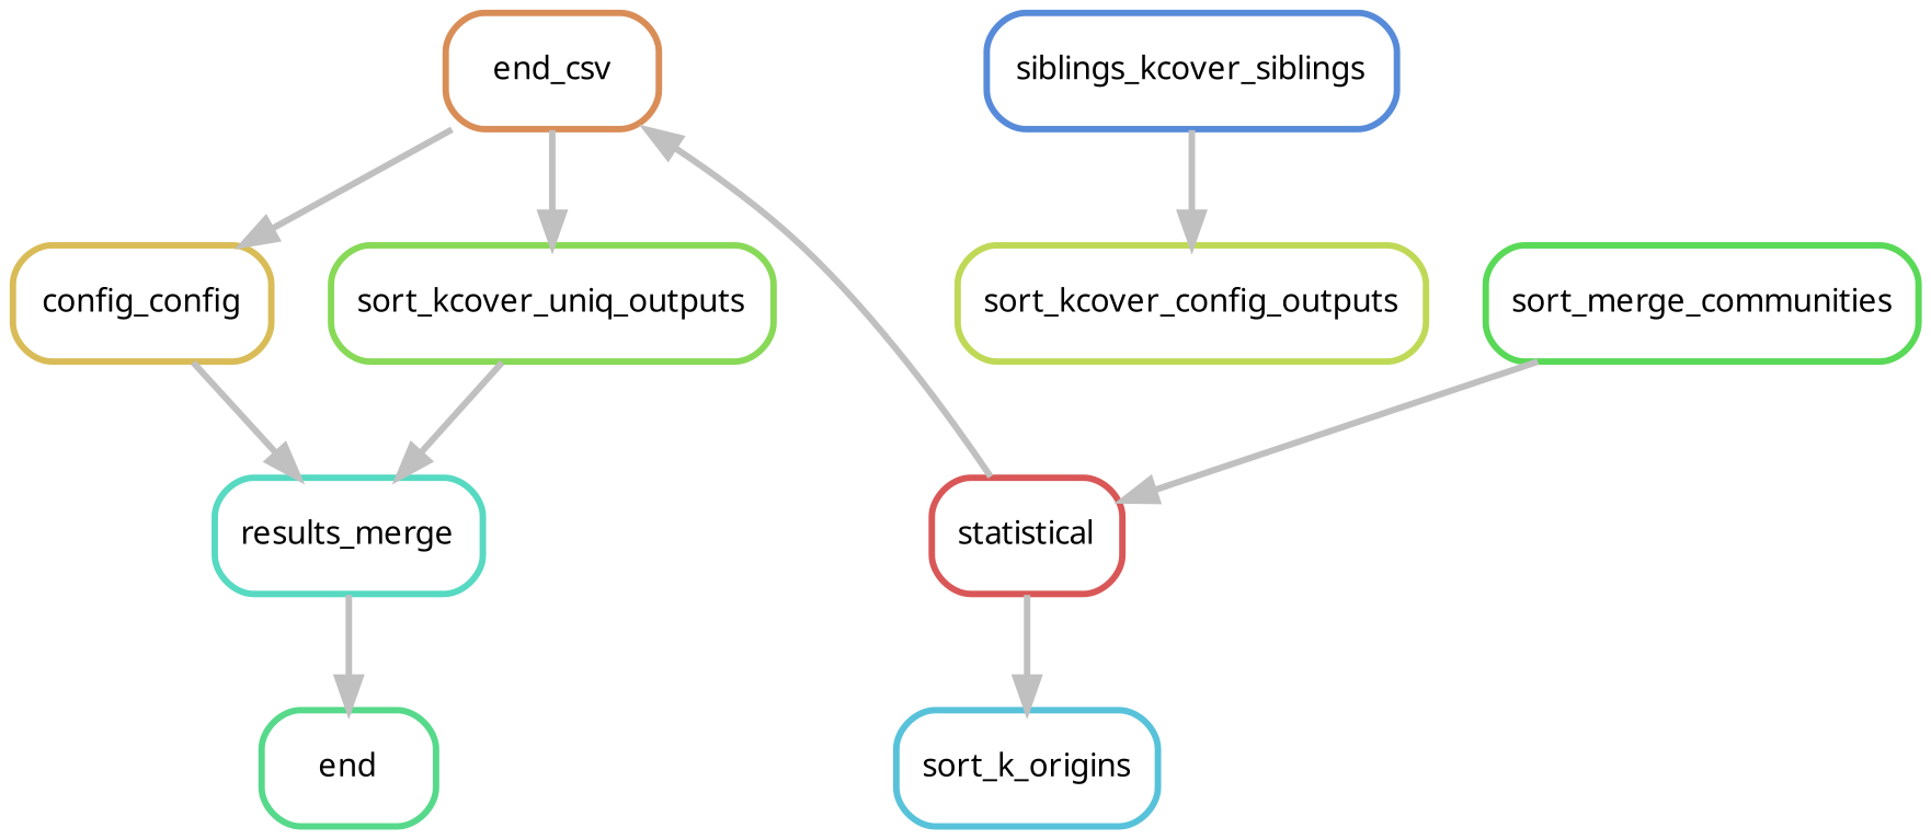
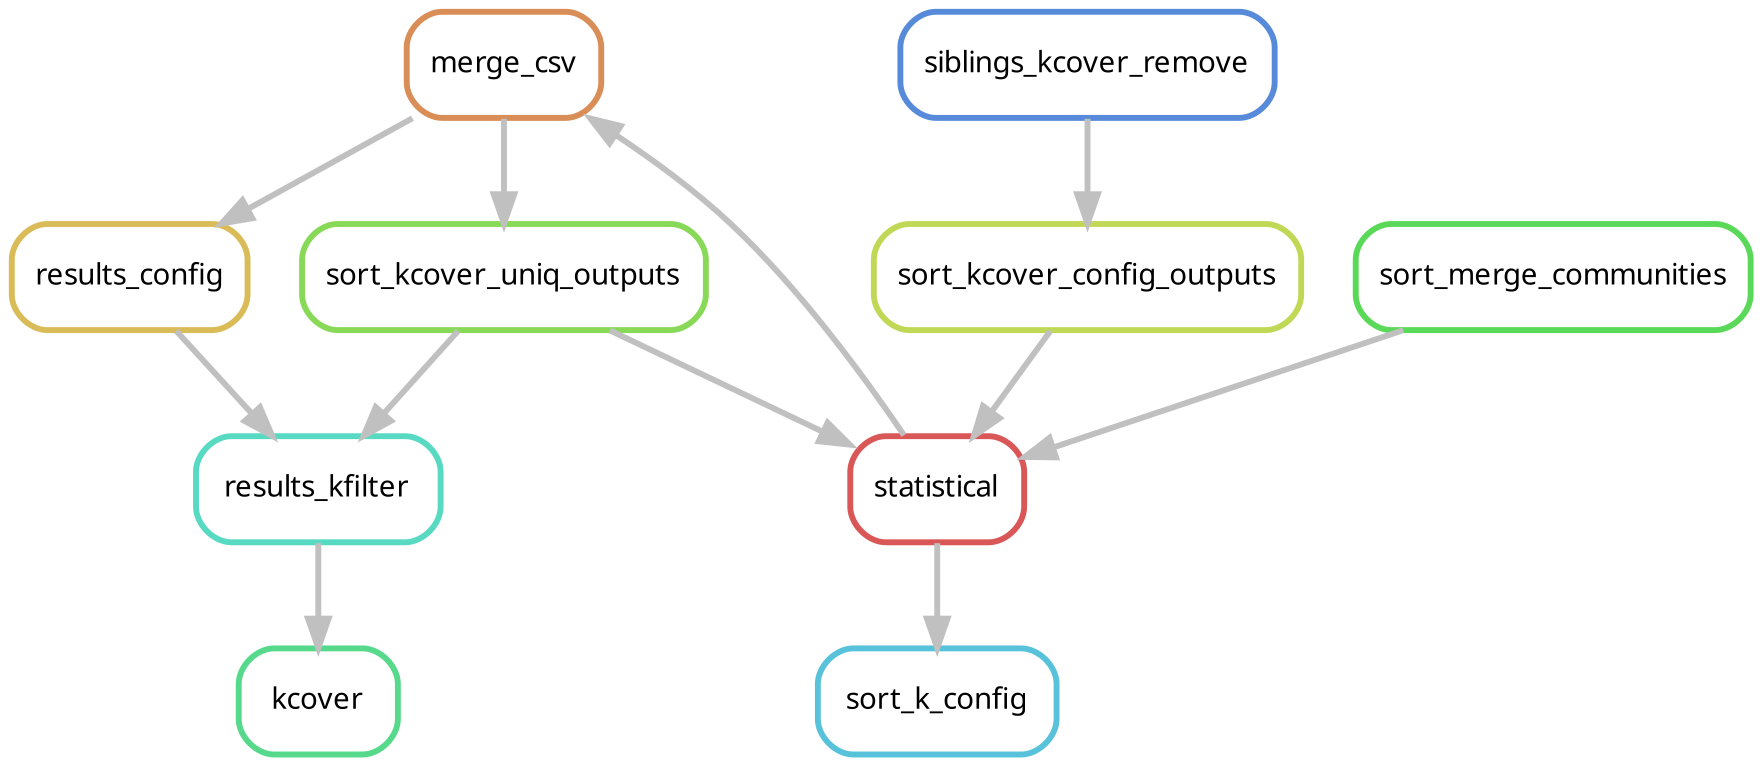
  digraph {
    bgcolor=white
    node [fontname=sans fontsize=10 penwidth=2 shape=box style=rounded]
    edge [color=grey penwidth=2]
-   n1 [color="0.40 0.6 0.85" label=end]
-   n2 [color="0.13 0.6 0.85" label=config_config]
-   n3 [color="0.47 0.6 0.85" label=results_merge]
-   n4 [color="0.07 0.6 0.85" label=end_csv]
+   n1 [color="0.40 0.6 0.85" label=kcover]
+   n2 [color="0.13 0.6 0.85" label=results_config]
+   n3 [color="0.47 0.6 0.85" label=results_kfilter]
+   n4 [color="0.07 0.6 0.85" label=merge_csv]
    n5 [color="0.27 0.6 0.85" label=sort_kcover_uniq_outputs]
    n6 [color="0.00 0.6 0.85" label=statistical]
-   n7 [color="0.53 0.6 0.85" label=sort_k_origins]
-   n8 [color="0.60 0.6 0.85" label=siblings_kcover_siblings]
+   n7 [color="0.53 0.6 0.85" label=sort_k_config]
+   n8 [color="0.60 0.6 0.85" label=siblings_kcover_remove]
    n9 [color="0.20 0.6 0.85" label=sort_kcover_config_outputs]
    n10 [color="0.33 0.6 0.85" label=sort_merge_communities]
    n2 -> n3
    n3 -> n1
    n4 -> n2
    n4 -> n5
    n5 -> n3
+   n5 -> n6
    n6 -> n4
    n6 -> n7
    n8 -> n9
+   n9 -> n6
    n10 -> n6
  }
